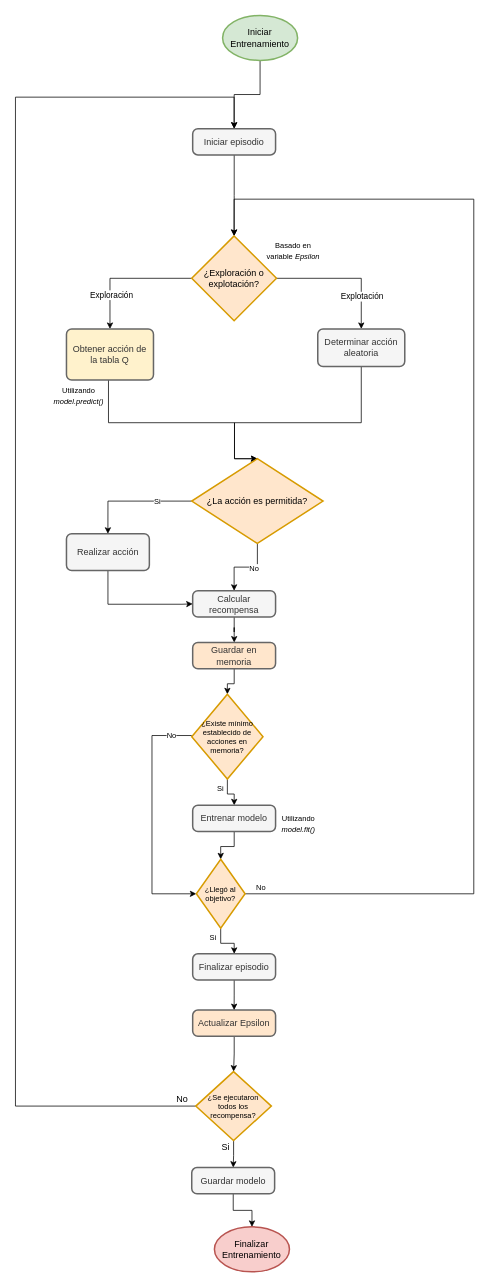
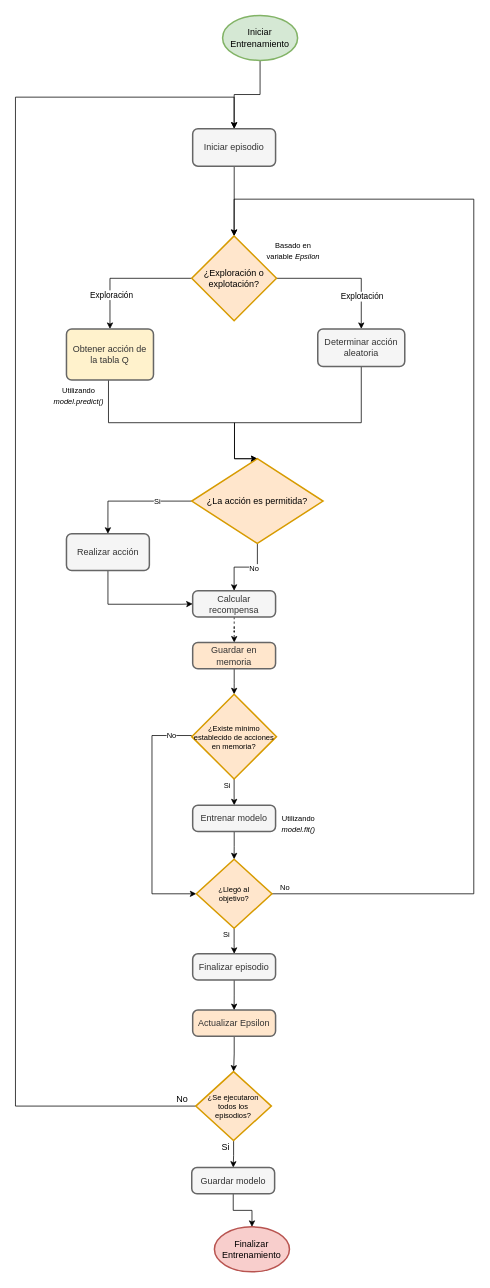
  <mxCell id="0" />
  <mxCell id="1" parent="0" />
  <mxCell id="2" style="edgeStyle=orthogonalEdgeStyle;rounded=0;orthogonalLoop=1;jettySize=auto;html=1;" edge="1" parent="1" source="6" target="9"><mxGeometry relative="1" as="geometry" /></mxCell>
  <mxCell id="3" value="Exploración" style="edgeLabel;html=1;align=center;verticalAlign=middle;resizable=0;points=[];" vertex="1" connectable="0" parent="2"><mxGeometry x="-0.167" y="1" relative="1" as="geometry"><mxPoint x="-34" y="21" as="offset" /></mxGeometry></mxCell>
  <mxCell id="4" style="edgeStyle=orthogonalEdgeStyle;rounded=0;orthogonalLoop=1;jettySize=auto;html=1;" edge="1" parent="1" source="6" target="11"><mxGeometry relative="1" as="geometry" /></mxCell>
  <mxCell id="5" value="Explotación" style="edgeLabel;html=1;align=center;verticalAlign=middle;resizable=0;points=[];" vertex="1" connectable="0" parent="4"><mxGeometry x="-0.045" y="-1" relative="1" as="geometry"><mxPoint x="27" y="23" as="offset" /></mxGeometry></mxCell>
  <mxCell id="6" value="¿Exploración o explotación?" style="strokeWidth=2;html=1;shape=mxgraph.flowchart.decision;whiteSpace=wrap;fillColor=#ffe6cc;strokeColor=#d79b00;labelPosition=center;verticalLabelPosition=middle;align=center;verticalAlign=middle;" vertex="1" parent="1"><mxGeometry x="255" y="314" width="113" height="113" as="geometry" /></mxCell>
  <mxCell id="7" value="&lt;font style=&quot;font-size: 10px;&quot;&gt;Basado en &lt;br&gt;variable &lt;i&gt;Epsilon&lt;/i&gt;&lt;/font&gt;" style="text;html=1;align=center;verticalAlign=middle;resizable=0;points=[];autosize=1;strokeColor=none;fillColor=none;" vertex="1" parent="1"><mxGeometry x="345" y="312" width="89" height="41" as="geometry" /></mxCell>
  <mxCell id="8" style="edgeStyle=orthogonalEdgeStyle;rounded=0;orthogonalLoop=1;jettySize=auto;html=1;entryX=0.5;entryY=0;entryDx=0;entryDy=0;entryPerimeter=0;fontSize=10;" edge="1" parent="1" source="9" target="17"><mxGeometry relative="1" as="geometry"><Array as="points"><mxPoint x="144" y="563" /><mxPoint x="312" y="563" /></Array></mxGeometry></mxCell>
  <mxCell id="9" value="Obtener acción de &lt;br&gt;la tabla Q" style="rounded=1;whiteSpace=wrap;html=1;absoluteArcSize=1;arcSize=14;strokeWidth=2;fillColor=#fff2cc;fontColor=#333333;strokeColor=#666666;" vertex="1" parent="1"><mxGeometry x="88" y="438" width="116" height="68" as="geometry" /></mxCell>
  <mxCell id="10" style="edgeStyle=orthogonalEdgeStyle;rounded=0;orthogonalLoop=1;jettySize=auto;html=1;fontSize=10;entryX=0.5;entryY=0;entryDx=0;entryDy=0;entryPerimeter=0;" edge="1" parent="1" source="11" target="17"><mxGeometry relative="1" as="geometry"><mxPoint x="312.308" y="505.538" as="targetPoint" /><Array as="points"><mxPoint x="481" y="563" /><mxPoint x="312" y="563" /></Array></mxGeometry></mxCell>
  <mxCell id="11" value="Determinar acción aleatoria" style="rounded=1;whiteSpace=wrap;html=1;absoluteArcSize=1;arcSize=14;strokeWidth=2;fillColor=#f5f5f5;fontColor=#333333;strokeColor=#666666;" vertex="1" parent="1"><mxGeometry x="423" y="438" width="116" height="50" as="geometry" /></mxCell>
  <mxCell id="12" value="&lt;font style=&quot;font-size: 10px;&quot;&gt;Utilizando&lt;br&gt;&lt;i&gt;model.predict()&lt;/i&gt;&lt;/font&gt;" style="text;html=1;align=center;verticalAlign=middle;resizable=0;points=[];autosize=1;strokeColor=none;fillColor=none;" vertex="1" parent="1"><mxGeometry x="61" y="506" width="85" height="41" as="geometry" /></mxCell>
  <mxCell id="13" style="edgeStyle=orthogonalEdgeStyle;rounded=0;orthogonalLoop=1;jettySize=auto;html=1;exitX=0;exitY=0.5;exitDx=0;exitDy=0;exitPerimeter=0;entryX=0.5;entryY=0;entryDx=0;entryDy=0;fontSize=10;" edge="1" parent="1" source="17" target="19"><mxGeometry relative="1" as="geometry" /></mxCell>
  <mxCell id="14" value="Si" style="edgeLabel;html=1;align=center;verticalAlign=middle;resizable=0;points=[];fontSize=10;" vertex="1" connectable="0" parent="13"><mxGeometry x="-0.406" y="2" relative="1" as="geometry"><mxPoint x="-1" y="-2" as="offset" /></mxGeometry></mxCell>
  <mxCell id="15" style="edgeStyle=orthogonalEdgeStyle;rounded=0;orthogonalLoop=1;jettySize=auto;html=1;fontSize=10;entryX=0.5;entryY=0;entryDx=0;entryDy=0;" edge="1" parent="1" source="17" target="21"><mxGeometry relative="1" as="geometry" /></mxCell>
  <mxCell id="16" value="No" style="edgeLabel;html=1;align=center;verticalAlign=middle;resizable=0;points=[];fontSize=10;" vertex="1" connectable="0" parent="15"><mxGeometry x="-0.209" y="1" relative="1" as="geometry"><mxPoint as="offset" /></mxGeometry></mxCell>
  <mxCell id="17" value="¿La acción es permitida?" style="strokeWidth=2;html=1;shape=mxgraph.flowchart.decision;whiteSpace=wrap;fillColor=#ffe6cc;strokeColor=#d79b00;labelPosition=center;verticalLabelPosition=middle;align=center;verticalAlign=middle;" vertex="1" parent="1"><mxGeometry x="255" y="611" width="175" height="113" as="geometry" /></mxCell>
  <mxCell id="18" style="edgeStyle=orthogonalEdgeStyle;rounded=0;orthogonalLoop=1;jettySize=auto;html=1;entryX=0;entryY=0.5;entryDx=0;entryDy=0;fontSize=10;" edge="1" parent="1" source="19" target="21"><mxGeometry relative="1" as="geometry"><Array as="points"><mxPoint x="143" y="805" /><mxPoint x="242" y="805" /></Array></mxGeometry></mxCell>
  <mxCell id="19" value="Realizar acción" style="rounded=1;whiteSpace=wrap;html=1;absoluteArcSize=1;arcSize=14;strokeWidth=2;fillColor=#f5f5f5;fontColor=#333333;strokeColor=#666666;" vertex="1" parent="1"><mxGeometry x="88" y="711" width="110.5" height="49" as="geometry" /></mxCell>
- <mxCell id="20" style="edgeStyle=orthogonalEdgeStyle;rounded=0;orthogonalLoop=1;jettySize=auto;html=1;fontSize=12;" edge="1" parent="1" source="21" target="23"><mxGeometry relative="1" as="geometry" /></mxCell>
+ <mxCell id="20" style="edgeStyle=orthogonalEdgeStyle;rounded=0;orthogonalLoop=1;jettySize=auto;html=1;fontSize=12;dashed=1;" edge="1" parent="1" source="21" target="23"><mxGeometry relative="1" as="geometry" /></mxCell>
  <mxCell id="21" value="&lt;font style=&quot;font-size: 12px;&quot;&gt;Calcular recompensa&lt;br&gt;&lt;/font&gt;" style="rounded=1;whiteSpace=wrap;html=1;absoluteArcSize=1;arcSize=14;strokeWidth=2;fillColor=#f5f5f5;fontColor=#333333;strokeColor=#666666;" vertex="1" parent="1"><mxGeometry x="256.25" y="787" width="110.5" height="35" as="geometry" /></mxCell>
  <mxCell id="22" style="edgeStyle=orthogonalEdgeStyle;rounded=0;orthogonalLoop=1;jettySize=auto;html=1;fontSize=12;entryX=0.5;entryY=0;entryDx=0;entryDy=0;entryPerimeter=0;" edge="1" parent="1" source="23" target="28"><mxGeometry relative="1" as="geometry"><mxPoint x="311.581" y="919" as="targetPoint" /></mxGeometry></mxCell>
  <mxCell id="23" value="&lt;font style=&quot;font-size: 12px;&quot;&gt;Guardar en memoria&lt;br&gt;&lt;/font&gt;" style="rounded=1;whiteSpace=wrap;html=1;absoluteArcSize=1;arcSize=14;strokeWidth=2;fillColor=#ffe6cc;fontColor=#333333;strokeColor=#666666;" vertex="1" parent="1"><mxGeometry x="256.25" y="856" width="110.5" height="35" as="geometry" /></mxCell>
  <mxCell id="24" style="edgeStyle=orthogonalEdgeStyle;rounded=0;orthogonalLoop=1;jettySize=auto;html=1;fontSize=10;" edge="1" parent="1" source="28" target="30"><mxGeometry relative="1" as="geometry" /></mxCell>
  <mxCell id="25" value="Si" style="edgeLabel;html=1;align=center;verticalAlign=middle;resizable=0;points=[];fontSize=10;" vertex="1" connectable="0" parent="24"><mxGeometry x="-0.291" y="-1" relative="1" as="geometry"><mxPoint x="-9" y="-4" as="offset" /></mxGeometry></mxCell>
  <mxCell id="26" style="edgeStyle=orthogonalEdgeStyle;rounded=0;orthogonalLoop=1;jettySize=auto;html=1;entryX=0;entryY=0.5;entryDx=0;entryDy=0;fontSize=10;entryPerimeter=0;" edge="1" parent="1" source="28" target="38"><mxGeometry relative="1" as="geometry"><mxPoint x="256.25" y="1160.5" as="targetPoint" /><Array as="points"><mxPoint x="202" y="980" /><mxPoint x="202" y="1191" /></Array></mxGeometry></mxCell>
  <mxCell id="27" value="No" style="edgeLabel;html=1;align=center;verticalAlign=middle;resizable=0;points=[];fontSize=10;" vertex="1" connectable="0" parent="26"><mxGeometry x="-0.765" y="-1" relative="1" as="geometry"><mxPoint x="10" as="offset" /></mxGeometry></mxCell>
- <mxCell id="28" value="¿Existe mínimo establecido de acciones en memoria?" style="strokeWidth=2;html=1;shape=mxgraph.flowchart.decision;whiteSpace=wrap;fillColor=#ffe6cc;strokeColor=#d79b00;labelPosition=center;verticalLabelPosition=middle;align=center;verticalAlign=middle;fontSize=10;" vertex="1" parent="1"><mxGeometry x="255" y="925" width="95" height="113" as="geometry" /></mxCell>
+ <mxCell id="28" value="¿Existe mínimo establecido de acciones en memoria?" style="strokeWidth=2;html=1;shape=mxgraph.flowchart.decision;whiteSpace=wrap;fillColor=#ffe6cc;strokeColor=#d79b00;labelPosition=center;verticalLabelPosition=middle;align=center;verticalAlign=middle;fontSize=10;" vertex="1" parent="1"><mxGeometry x="255" y="925" width="113" height="113" as="geometry" /></mxCell>
  <mxCell id="29" style="edgeStyle=orthogonalEdgeStyle;rounded=0;orthogonalLoop=1;jettySize=auto;html=1;entryX=0.5;entryY=0;entryDx=0;entryDy=0;fontSize=10;entryPerimeter=0;" edge="1" parent="1" source="30" target="38"><mxGeometry relative="1" as="geometry"><mxPoint x="311.5" y="1143" as="targetPoint" /></mxGeometry></mxCell>
  <mxCell id="30" value="&lt;font style=&quot;font-size: 12px;&quot;&gt;Entrenar modelo&lt;br&gt;&lt;/font&gt;" style="rounded=1;whiteSpace=wrap;html=1;absoluteArcSize=1;arcSize=14;strokeWidth=2;fillColor=#f5f5f5;fontColor=#333333;strokeColor=#666666;" vertex="1" parent="1"><mxGeometry x="256.25" y="1073" width="110.5" height="35" as="geometry" /></mxCell>
  <mxCell id="31" style="edgeStyle=orthogonalEdgeStyle;rounded=0;orthogonalLoop=1;jettySize=auto;html=1;entryX=0.5;entryY=0;entryDx=0;entryDy=0;fontSize=10;exitX=0;exitY=0.5;exitDx=0;exitDy=0;exitPerimeter=0;" edge="1" parent="1" source="46" target="42"><mxGeometry relative="1" as="geometry"><mxPoint x="-4" y="1535" as="sourcePoint" /><Array as="points"><mxPoint x="20" y="1474" /><mxPoint x="20" y="129" /><mxPoint x="312" y="129" /></Array></mxGeometry></mxCell>
  <mxCell id="32" value="No" style="edgeLabel;html=1;align=center;verticalAlign=middle;resizable=0;points=[];fontSize=12;" vertex="1" connectable="0" parent="31"><mxGeometry x="-0.978" relative="1" as="geometry"><mxPoint x="2" y="-10" as="offset" /></mxGeometry></mxCell>
  <mxCell id="33" style="edgeStyle=orthogonalEdgeStyle;rounded=0;orthogonalLoop=1;jettySize=auto;html=1;fontSize=12;" edge="1" parent="1" source="34" target="46"><mxGeometry relative="1" as="geometry" /></mxCell>
  <mxCell id="34" value="&lt;font style=&quot;font-size: 12px;&quot;&gt;Actualizar Epsilon&lt;br&gt;&lt;/font&gt;" style="rounded=1;whiteSpace=wrap;html=1;absoluteArcSize=1;arcSize=14;strokeWidth=2;fillColor=#ffe6cc;fontColor=#333333;strokeColor=#666666;" vertex="1" parent="1"><mxGeometry x="256.25" y="1346" width="110.5" height="35" as="geometry" /></mxCell>
  <mxCell id="35" value="Si" style="edgeStyle=orthogonalEdgeStyle;rounded=0;orthogonalLoop=1;jettySize=auto;html=1;fontSize=10;" edge="1" parent="1" source="38" target="40"><mxGeometry x="-0.589" y="-10" relative="1" as="geometry"><mxPoint x="-1" y="1" as="offset" /></mxGeometry></mxCell>
  <mxCell id="36" style="edgeStyle=orthogonalEdgeStyle;rounded=0;orthogonalLoop=1;jettySize=auto;html=1;entryX=0.5;entryY=0;entryDx=0;entryDy=0;entryPerimeter=0;fontSize=10;" edge="1" parent="1" source="38" target="6"><mxGeometry relative="1" as="geometry"><Array as="points"><mxPoint x="631" y="1191" /><mxPoint x="631" y="265" /><mxPoint x="312" y="265" /></Array></mxGeometry></mxCell>
  <mxCell id="37" value="No" style="edgeLabel;html=1;align=center;verticalAlign=middle;resizable=0;points=[];fontSize=10;" vertex="1" connectable="0" parent="36"><mxGeometry x="-0.85" y="-3" relative="1" as="geometry"><mxPoint x="-100" y="-12" as="offset" /></mxGeometry></mxCell>
- <mxCell id="38" value="¿Llegó al &lt;br&gt;objetivo?" style="strokeWidth=2;html=1;shape=mxgraph.flowchart.decision;whiteSpace=wrap;fillColor=#ffe6cc;strokeColor=#d79b00;labelPosition=center;verticalLabelPosition=middle;align=center;verticalAlign=middle;fontSize=10;" vertex="1" parent="1"><mxGeometry x="261.13" y="1145" width="65" height="92" as="geometry" /></mxCell>
+ <mxCell id="38" value="¿Llegó al &lt;br&gt;objetivo?" style="strokeWidth=2;html=1;shape=mxgraph.flowchart.decision;whiteSpace=wrap;fillColor=#ffe6cc;strokeColor=#d79b00;labelPosition=center;verticalLabelPosition=middle;align=center;verticalAlign=middle;fontSize=10;" vertex="1" parent="1"><mxGeometry x="261.13" y="1145" width="100.75" height="92" as="geometry" /></mxCell>
  <mxCell id="39" style="edgeStyle=orthogonalEdgeStyle;rounded=0;orthogonalLoop=1;jettySize=auto;html=1;entryX=0.5;entryY=0;entryDx=0;entryDy=0;fontSize=10;" edge="1" parent="1" source="40" target="34"><mxGeometry relative="1" as="geometry" /></mxCell>
  <mxCell id="40" value="&lt;font style=&quot;font-size: 12px;&quot;&gt;Finalizar episodio&lt;br&gt;&lt;/font&gt;" style="rounded=1;whiteSpace=wrap;html=1;absoluteArcSize=1;arcSize=14;strokeWidth=2;fillColor=#f5f5f5;fontColor=#333333;strokeColor=#666666;" vertex="1" parent="1"><mxGeometry x="256.25" y="1271" width="110.5" height="35" as="geometry" /></mxCell>
  <mxCell id="41" style="edgeStyle=orthogonalEdgeStyle;rounded=0;orthogonalLoop=1;jettySize=auto;html=1;fontSize=10;" edge="1" parent="1" source="42" target="6"><mxGeometry relative="1" as="geometry" /></mxCell>
- <mxCell id="42" value="&lt;font style=&quot;font-size: 12px;&quot;&gt;Iniciar episodio&lt;br&gt;&lt;/font&gt;" style="rounded=1;whiteSpace=wrap;html=1;absoluteArcSize=1;arcSize=14;strokeWidth=2;fillColor=#f5f5f5;fontColor=#333333;strokeColor=#666666;" vertex="1" parent="1"><mxGeometry x="256.25" y="171" width="110.5" height="35" as="geometry" /></mxCell>
+ <mxCell id="42" value="&lt;font style=&quot;font-size: 12px;&quot;&gt;Iniciar episodio&lt;br&gt;&lt;/font&gt;" style="rounded=1;whiteSpace=wrap;html=1;absoluteArcSize=1;arcSize=14;strokeWidth=2;fillColor=#f5f5f5;fontColor=#333333;strokeColor=#666666;" vertex="1" parent="1"><mxGeometry x="256.25" y="171" width="110.5" height="50" as="geometry" /></mxCell>
  <mxCell id="43" style="edgeStyle=orthogonalEdgeStyle;rounded=0;orthogonalLoop=1;jettySize=auto;html=1;fontSize=12;" edge="1" parent="1" source="44" target="42"><mxGeometry relative="1" as="geometry" /></mxCell>
  <mxCell id="44" value="Iniciar &lt;br style=&quot;font-size: 12px;&quot;&gt;Entrenamiento" style="strokeWidth=2;html=1;shape=mxgraph.flowchart.start_1;whiteSpace=wrap;fontSize=12;fillColor=#d5e8d4;strokeColor=#82b366;" vertex="1" parent="1"><mxGeometry x="296.13" y="20" width="100" height="60" as="geometry" /></mxCell>
  <mxCell id="45" value="Si" style="edgeStyle=orthogonalEdgeStyle;rounded=0;orthogonalLoop=1;jettySize=auto;html=1;fontSize=12;" edge="1" parent="1" source="46" target="48"><mxGeometry x="-0.508" y="-11" relative="1" as="geometry"><mxPoint as="offset" /></mxGeometry></mxCell>
- <mxCell id="46" value="¿Se ejecutaron &lt;br&gt;todos los &lt;br&gt;recompensa?" style="strokeWidth=2;html=1;shape=mxgraph.flowchart.decision;whiteSpace=wrap;fillColor=#ffe6cc;strokeColor=#d79b00;labelPosition=center;verticalLabelPosition=middle;align=center;verticalAlign=middle;fontSize=10;" vertex="1" parent="1"><mxGeometry x="260.38" y="1428" width="100.75" height="92" as="geometry" /></mxCell>
+ <mxCell id="46" value="¿Se ejecutaron &lt;br&gt;todos los &lt;br&gt;episodios?" style="strokeWidth=2;html=1;shape=mxgraph.flowchart.decision;whiteSpace=wrap;fillColor=#ffe6cc;strokeColor=#d79b00;labelPosition=center;verticalLabelPosition=middle;align=center;verticalAlign=middle;fontSize=10;" vertex="1" parent="1"><mxGeometry x="260.38" y="1428" width="100.75" height="92" as="geometry" /></mxCell>
  <mxCell id="47" style="edgeStyle=orthogonalEdgeStyle;rounded=0;orthogonalLoop=1;jettySize=auto;html=1;fontSize=12;" edge="1" parent="1" source="48" target="49"><mxGeometry relative="1" as="geometry" /></mxCell>
  <mxCell id="48" value="&lt;font style=&quot;font-size: 12px;&quot;&gt;Guardar modelo&lt;br&gt;&lt;/font&gt;" style="rounded=1;whiteSpace=wrap;html=1;absoluteArcSize=1;arcSize=14;strokeWidth=2;fillColor=#f5f5f5;fontColor=#333333;strokeColor=#666666;" vertex="1" parent="1"><mxGeometry x="255" y="1556" width="110.5" height="35" as="geometry" /></mxCell>
  <mxCell id="49" value="Finalizar Entrenamiento" style="strokeWidth=2;html=1;shape=mxgraph.flowchart.start_1;whiteSpace=wrap;fontSize=12;fillColor=#f8cecc;strokeColor=#b85450;" vertex="1" parent="1"><mxGeometry x="285.25" y="1635" width="100" height="60" as="geometry" /></mxCell>
  <mxCell id="50" value="&lt;font style=&quot;font-size: 10px;&quot;&gt;Utilizando&lt;br&gt;&lt;i&gt;model.fit()&lt;/i&gt;&lt;/font&gt;" style="text;html=1;align=center;verticalAlign=middle;resizable=0;points=[];autosize=1;strokeColor=none;fillColor=none;" vertex="1" parent="1"><mxGeometry x="365.5" y="1076" width="62" height="41" as="geometry" /></mxCell>
